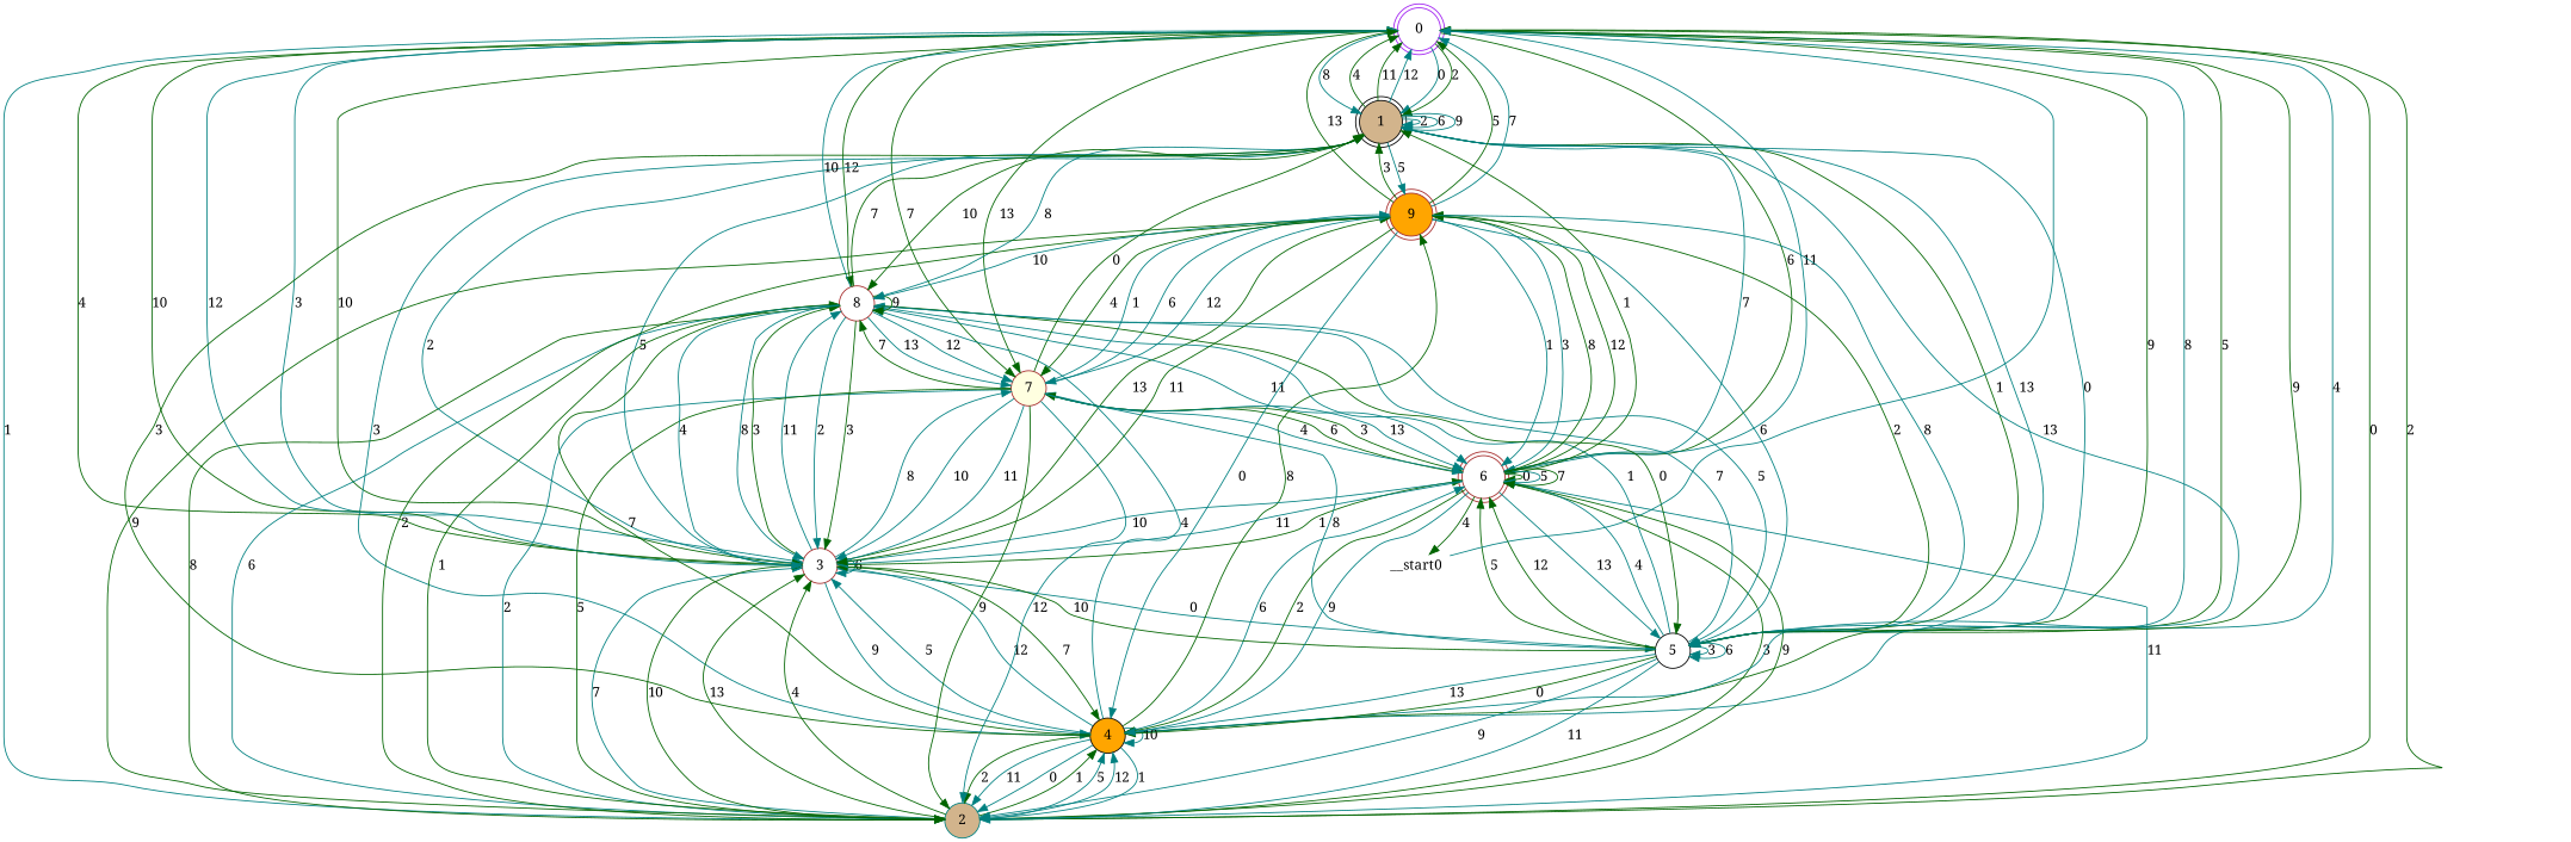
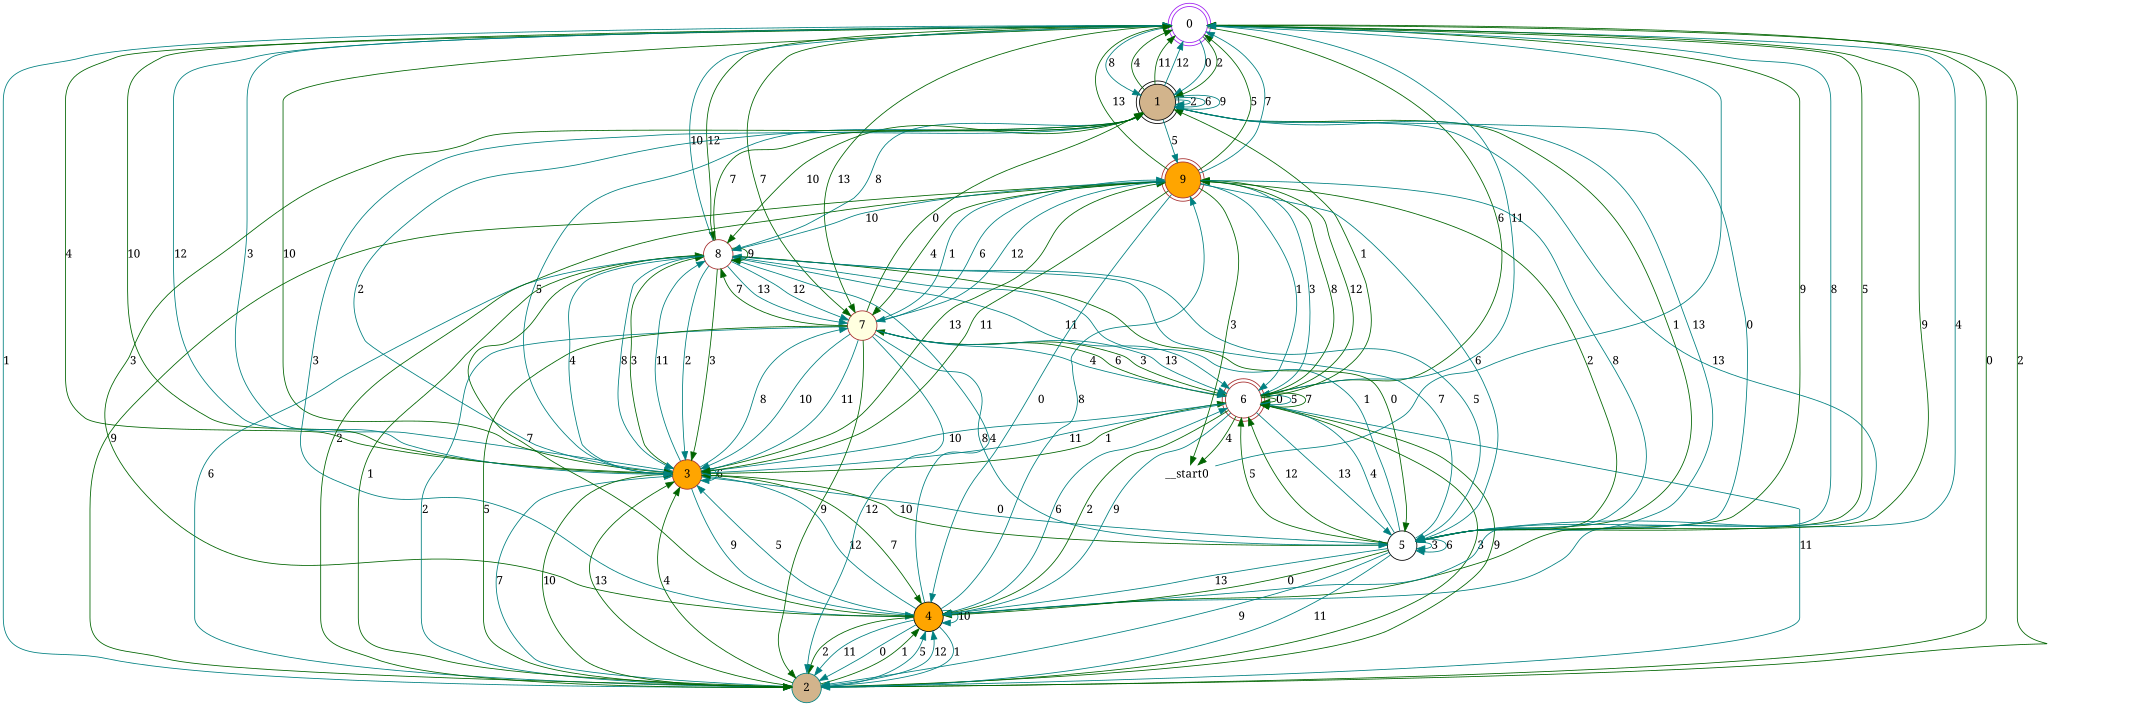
  digraph {
    fontname="Noto Serif"
    node [color=brown fillcolor=white fontname="Noto Serif" shape=circle style=filled]
    edge [color=teal fontname="Noto Serif"]
    n1 [color=purple label=0 shape=doublecircle]
    n2 [color=black fillcolor=tan label=1 shape=doublecircle]
    n3 [color=teal fillcolor=tan label=2]
-   n4 [label=3]
+   n4 [fillcolor=orange label=3]
    n5 [color=black fillcolor=orange label=4]
    n6 [color=black label=5]
    n7 [label=6 shape=doublecircle]
    n8 [fillcolor=lightyellow label=7]
    n9 [label=8]
    n10 [fillcolor=orange label=9 shape=doublecircle]
    __start0 [height=0 shape=none width=0]
    n1 -> n2 [label=0]
    n1 -> n2 [color=darkgreen label=2]
    n1 -> n2 [label=8]
    n1 -> n3 [label=1]
    n1 -> n4 [label=3]
    n1 -> n4 [color=darkgreen label=10]
    n1 -> n5 [label=4]
    n1 -> n6 [color=darkgreen label=5]
    n1 -> n6 [color=darkgreen label=9]
    n1 -> n7 [color=darkgreen label=6]
    n1 -> n7 [label=11]
    n1 -> n8 [color=darkgreen label=7]
    n1 -> n8 [color=darkgreen label=13]
    n1 -> n9 [color=darkgreen label=12]
    n2 -> n1 [color=darkgreen label=4]
    n2 -> n1 [color=darkgreen label=11]
    n2 -> n1 [label=12]
    n2 -> n2 [label=2]
    n2 -> n2 [label=6]
    n2 -> n2 [label=9]
    n2 -> n5 [label=3]
    n2 -> n6 [label=0]
    n2 -> n6 [color=darkgreen label=1]
    n2 -> n6 [label=13]
-   n2 -> n7 [label=7]
    n2 -> n9 [label=8]
    n2 -> n9 [color=darkgreen label=10]
    n2 -> n10 [label=5]
    n3 -> n1 [color=darkgreen label=0]
    n3 -> n1 [color=darkgreen label=2]
    n3 -> n4 [color=darkgreen label=4]
    n3 -> n4 [label=7]
    n3 -> n4 [color=darkgreen label=10]
    n3 -> n4 [color=darkgreen label=13]
    n3 -> n5 [color=darkgreen label=1]
    n3 -> n5 [label=5]
    n3 -> n5 [label=12]
    n3 -> n7 [color=darkgreen label=3]
    n3 -> n7 [color=darkgreen label=9]
    n3 -> n7 [label=11]
-   n3 -> n9 [color=darkgreen label=8]
    n4 -> n1 [color=darkgreen label=4]
    n4 -> n1 [color=darkgreen label=10]
    n4 -> n1 [label=12]
    n4 -> n2 [label=2]
    n4 -> n2 [label=5]
    n4 -> n4 [label=6]
    n4 -> n5 [color=darkgreen label=7]
    n4 -> n5 [label=9]
    n4 -> n6 [label=0]
    n4 -> n7 [color=darkgreen label=1]
    n4 -> n8 [label=8]
    n4 -> n9 [color=darkgreen label=3]
    n4 -> n9 [label=11]
    n4 -> n10 [color=darkgreen label=13]
    n5 -> n1 [color=darkgreen label=9]
    n5 -> n2 [color=darkgreen label=3]
    n5 -> n2 [label=13]
    n5 -> n3 [label=0]
    n5 -> n3 [label=1]
    n5 -> n3 [color=darkgreen label=2]
    n5 -> n3 [label=11]
    n5 -> n4 [label=5]
    n5 -> n4 [label=12]
    n5 -> n5 [label=10]
    n5 -> n7 [label=6]
    n5 -> n9 [label=4]
    n5 -> n9 [color=darkgreen label=7]
-   n5 -> n10 [color=darkgreen label=8]
+   n5 -> n10 [label=8]
    n6 -> n1 [label=8]
    n6 -> n3 [label=9]
    n6 -> n3 [label=11]
    n6 -> n4 [color=darkgreen label=10]
    n6 -> n5 [color=darkgreen label=0]
    n6 -> n5 [label=13]
    n6 -> n6 [label=3]
    n6 -> n6 [label=6]
    n6 -> n7 [label=4]
    n6 -> n7 [color=darkgreen label=5]
    n6 -> n7 [color=darkgreen label=12]
    n6 -> n9 [label=1]
    n6 -> n9 [label=7]
    n6 -> n10 [color=darkgreen label=2]
    n7 -> n2 [color=darkgreen label=1]
    n7 -> n4 [label=10]
    n7 -> n4 [label=11]
    n7 -> n5 [color=darkgreen label=2]
    n7 -> n5 [label=9]
    n7 -> n6 [label=13]
    n7 -> n7 [color=darkgreen label=0]
    n7 -> n7 [label=5]
    n7 -> n7 [color=darkgreen label=7]
    n7 -> n8 [color=darkgreen label=6]
    n7 -> n10 [label=3]
    n7 -> n10 [color=darkgreen label=8]
    n7 -> n10 [color=darkgreen label=12]
    n7 -> __start0 [color=darkgreen label=4]
    n8 -> n2 [color=darkgreen label=0]
    n8 -> n3 [label=2]
    n8 -> n3 [color=darkgreen label=5]
    n8 -> n3 [color=darkgreen label=9]
    n8 -> n3 [label=12]
    n8 -> n4 [label=10]
    n8 -> n4 [label=11]
-   n6 -> n8 [label=8]
+   n8 -> n6 [label=8]
    n8 -> n7 [color=darkgreen label=3]
    n8 -> n7 [label=4]
    n8 -> n7 [label=13]
    n8 -> n9 [color=darkgreen label=7]
    n8 -> n10 [label=1]
    n8 -> n10 [label=6]
    n9 -> n1 [label=10]
    n9 -> n2 [color=darkgreen label=7]
    n9 -> n3 [color=darkgreen label=1]
    n9 -> n3 [label=6]
    n9 -> n4 [label=2]
    n9 -> n4 [color=darkgreen label=3]
    n9 -> n4 [label=4]
    n9 -> n4 [label=8]
    n9 -> n6 [color=darkgreen label=0]
    n9 -> n6 [label=5]
    n9 -> n7 [label=11]
    n9 -> n8 [label=12]
    n9 -> n8 [label=13]
    n9 -> n9 [color=darkgreen label=9]
    n10 -> n1 [color=darkgreen label=5]
    n10 -> n1 [label=7]
    n10 -> n1 [color=darkgreen label=13]
-   n10 -> n2 [color=darkgreen label=3]
+   n10 -> __start0 [color=darkgreen label=3]
    n10 -> n3 [color=darkgreen label=2]
    n10 -> n3 [color=darkgreen label=9]
    n10 -> n4 [color=darkgreen label=11]
    n10 -> n5 [label=0]
    n10 -> n6 [label=6]
    n10 -> n6 [label=8]
    n10 -> n7 [label=1]
    n10 -> n8 [color=darkgreen label=4]
    n10 -> n8 [label=12]
    n10 -> n9 [label=10]
    __start0 -> n1
  }
